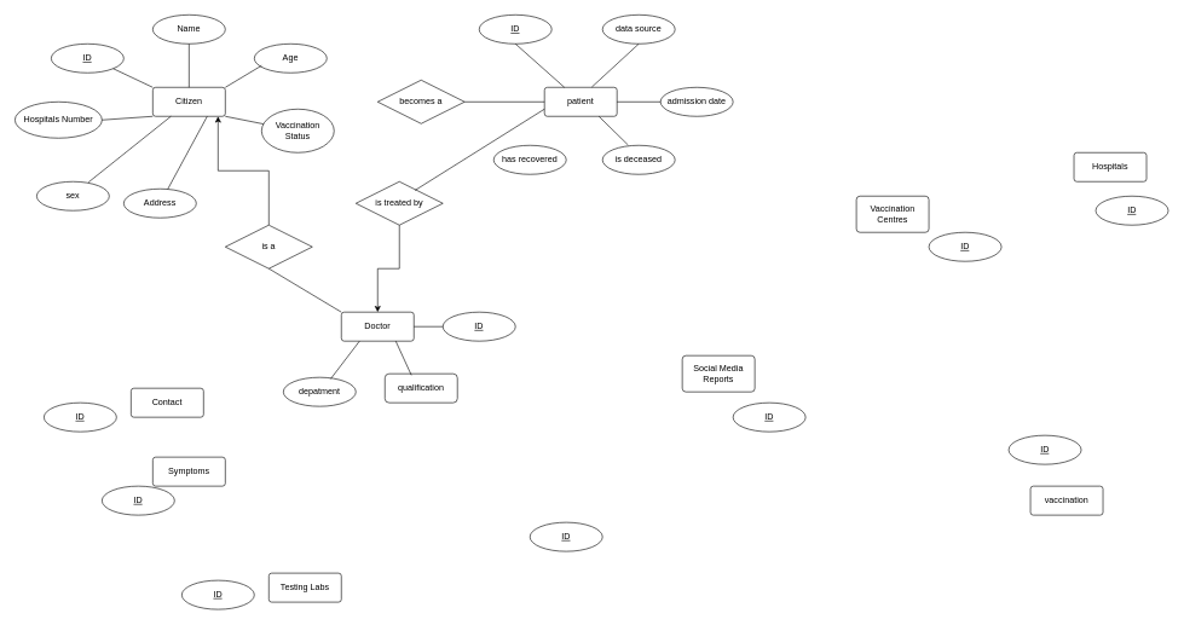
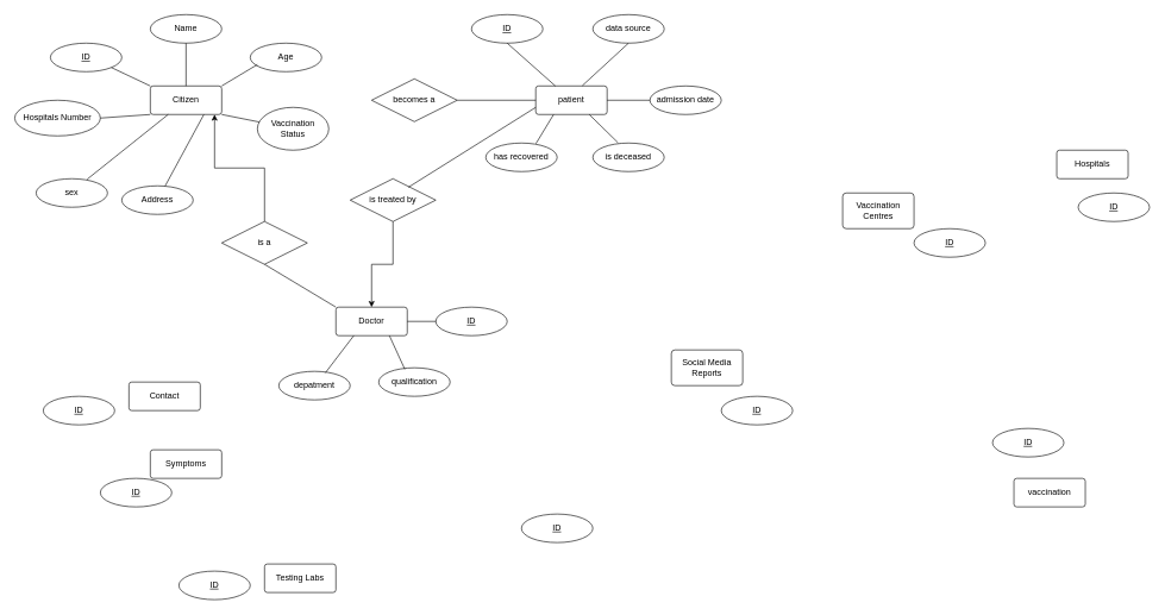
  <mxCell id="0" />
  <mxCell id="1" parent="0" />
  <mxCell id="2" value="Citizen" style="rounded=1;arcSize=10;whiteSpace=wrap;html=1;align=center;" vertex="1" parent="1"><mxGeometry x="210" y="120" width="100" height="40" as="geometry" /></mxCell>
  <mxCell id="3" value="patient" style="rounded=1;arcSize=10;whiteSpace=wrap;html=1;align=center;" vertex="1" parent="1"><mxGeometry x="750" y="120" width="100" height="40" as="geometry" /></mxCell>
  <mxCell id="4" value="Doctor" style="rounded=1;arcSize=10;whiteSpace=wrap;html=1;align=center;" vertex="1" parent="1"><mxGeometry x="470" y="430" width="100" height="40" as="geometry" /></mxCell>
  <mxCell id="5" value="Hospitals" style="rounded=1;arcSize=10;whiteSpace=wrap;html=1;align=center;" vertex="1" parent="1"><mxGeometry x="1480" y="210" width="100" height="40" as="geometry" /></mxCell>
  <mxCell id="6" value="Contact" style="rounded=1;arcSize=10;whiteSpace=wrap;html=1;align=center;" vertex="1" parent="1"><mxGeometry x="180" y="535" width="100" height="40" as="geometry" /></mxCell>
  <mxCell id="7" value="vaccination" style="rounded=1;arcSize=10;whiteSpace=wrap;html=1;align=center;" vertex="1" parent="1"><mxGeometry x="1420" y="670" width="100" height="40" as="geometry" /></mxCell>
  <mxCell id="8" value="Vaccination Centres" style="rounded=1;arcSize=10;whiteSpace=wrap;html=1;align=center;" vertex="1" parent="1"><mxGeometry x="1180" y="270" width="100" height="50" as="geometry" /></mxCell>
  <mxCell id="9" value="Symptoms" style="rounded=1;arcSize=10;whiteSpace=wrap;html=1;align=center;" vertex="1" parent="1"><mxGeometry x="210" y="630" width="100" height="40" as="geometry" /></mxCell>
  <mxCell id="10" value="Testing Labs" style="rounded=1;arcSize=10;whiteSpace=wrap;html=1;align=center;" vertex="1" parent="1"><mxGeometry x="370" y="790" width="100" height="40" as="geometry" /></mxCell>
  <mxCell id="11" value="Social Media Reports" style="rounded=1;arcSize=10;whiteSpace=wrap;html=1;align=center;" vertex="1" parent="1"><mxGeometry x="940" y="490" width="100" height="50" as="geometry" /></mxCell>
  <mxCell id="12" value="ID" style="ellipse;whiteSpace=wrap;html=1;align=center;fontStyle=4;" vertex="1" parent="1"><mxGeometry x="70" y="60" width="100" height="40" as="geometry" /></mxCell>
  <mxCell id="13" value="ID" style="ellipse;whiteSpace=wrap;html=1;align=center;fontStyle=4;" vertex="1" parent="1"><mxGeometry x="610" y="430" width="100" height="40" as="geometry" /></mxCell>
  <mxCell id="14" value="ID" style="ellipse;whiteSpace=wrap;html=1;align=center;fontStyle=4;" vertex="1" parent="1"><mxGeometry x="140" y="670" width="100" height="40" as="geometry" /></mxCell>
  <mxCell id="15" value="ID" style="ellipse;whiteSpace=wrap;html=1;align=center;fontStyle=4;" vertex="1" parent="1"><mxGeometry x="1390" y="600" width="100" height="40" as="geometry" /></mxCell>
  <mxCell id="16" value="ID" style="ellipse;whiteSpace=wrap;html=1;align=center;fontStyle=4;" vertex="1" parent="1"><mxGeometry x="60" y="555" width="100" height="40" as="geometry" /></mxCell>
  <mxCell id="17" value="ID" style="ellipse;whiteSpace=wrap;html=1;align=center;fontStyle=4;" vertex="1" parent="1"><mxGeometry x="1510" y="270" width="100" height="40" as="geometry" /></mxCell>
  <mxCell id="18" value="ID" style="ellipse;whiteSpace=wrap;html=1;align=center;fontStyle=4;" vertex="1" parent="1"><mxGeometry x="1280" y="320" width="100" height="40" as="geometry" /></mxCell>
  <mxCell id="19" value="ID" style="ellipse;whiteSpace=wrap;html=1;align=center;fontStyle=4;" vertex="1" parent="1"><mxGeometry x="250" y="800" width="100" height="40" as="geometry" /></mxCell>
  <mxCell id="20" value="ID" style="ellipse;whiteSpace=wrap;html=1;align=center;fontStyle=4;" vertex="1" parent="1"><mxGeometry x="1010" y="555" width="100" height="40" as="geometry" /></mxCell>
  <mxCell id="21" value="ID" style="ellipse;whiteSpace=wrap;html=1;align=center;fontStyle=4;" vertex="1" parent="1"><mxGeometry x="660" y="20" width="100" height="40" as="geometry" /></mxCell>
  <mxCell id="22" value="ID" style="ellipse;whiteSpace=wrap;html=1;align=center;fontStyle=4;" vertex="1" parent="1"><mxGeometry x="730" y="720" width="100" height="40" as="geometry" /></mxCell>
  <mxCell id="23" value="Name" style="ellipse;whiteSpace=wrap;html=1;align=center;" vertex="1" parent="1"><mxGeometry x="210" y="20" width="100" height="40" as="geometry" /></mxCell>
  <mxCell id="24" value="Age" style="ellipse;whiteSpace=wrap;html=1;align=center;" vertex="1" parent="1"><mxGeometry x="350" y="60" width="100" height="40" as="geometry" /></mxCell>
  <mxCell id="25" value="Address" style="ellipse;whiteSpace=wrap;html=1;align=center;" vertex="1" parent="1"><mxGeometry x="170" y="260" width="100" height="40" as="geometry" /></mxCell>
  <mxCell id="26" value="sex" style="ellipse;whiteSpace=wrap;html=1;align=center;" vertex="1" parent="1"><mxGeometry x="50" y="250" width="100" height="40" as="geometry" /></mxCell>
  <mxCell id="27" value="Hospitals Number" style="ellipse;whiteSpace=wrap;html=1;align=center;" vertex="1" parent="1"><mxGeometry x="20" y="140" width="120" height="50" as="geometry" /></mxCell>
  <mxCell id="28" value="Vaccination Status" style="ellipse;whiteSpace=wrap;html=1;align=center;" vertex="1" parent="1"><mxGeometry x="360" y="150" width="100" height="60" as="geometry" /></mxCell>
  <mxCell id="29" value="" style="endArrow=none;html=1;rounded=0;" edge="1" parent="1"><mxGeometry width="50" height="50" relative="1" as="geometry"><mxPoint x="310" y="120" as="sourcePoint" /><mxPoint x="360" y="90" as="targetPoint" /></mxGeometry></mxCell>
  <mxCell id="30" value="" style="endArrow=none;html=1;rounded=0;exitX=1;exitY=1;exitDx=0;exitDy=0;" edge="1" parent="1" source="2" target="28"><mxGeometry width="50" height="50" relative="1" as="geometry"><mxPoint x="320" y="150" as="sourcePoint" /><mxPoint x="370" y="100" as="targetPoint" /></mxGeometry></mxCell>
  <mxCell id="31" value="" style="endArrow=none;html=1;rounded=0;exitX=0.75;exitY=1;exitDx=0;exitDy=0;" edge="1" parent="1" source="2" target="25"><mxGeometry width="50" height="50" relative="1" as="geometry"><mxPoint x="330" y="160" as="sourcePoint" /><mxPoint x="380" y="110" as="targetPoint" /></mxGeometry></mxCell>
  <mxCell id="32" value="" style="endArrow=none;html=1;rounded=0;entryX=0.5;entryY=1;entryDx=0;entryDy=0;exitX=0.5;exitY=0;exitDx=0;exitDy=0;" edge="1" parent="1" source="2" target="23"><mxGeometry width="50" height="50" relative="1" as="geometry"><mxPoint x="340" y="170" as="sourcePoint" /><mxPoint x="390" y="120" as="targetPoint" /></mxGeometry></mxCell>
  <mxCell id="33" value="" style="endArrow=none;html=1;rounded=0;entryX=1;entryY=1;entryDx=0;entryDy=0;" edge="1" parent="1" target="12"><mxGeometry width="50" height="50" relative="1" as="geometry"><mxPoint x="210" y="120" as="sourcePoint" /><mxPoint x="400" y="130" as="targetPoint" /></mxGeometry></mxCell>
  <mxCell id="34" value="" style="endArrow=none;html=1;rounded=0;entryX=0.25;entryY=1;entryDx=0;entryDy=0;exitX=0.715;exitY=0.019;exitDx=0;exitDy=0;exitPerimeter=0;" edge="1" parent="1" source="26" target="2"><mxGeometry width="50" height="50" relative="1" as="geometry"><mxPoint x="360" y="190" as="sourcePoint" /><mxPoint x="410" y="140" as="targetPoint" /></mxGeometry></mxCell>
  <mxCell id="35" value="" style="endArrow=none;html=1;rounded=0;exitX=0;exitY=1;exitDx=0;exitDy=0;entryX=1;entryY=0.5;entryDx=0;entryDy=0;" edge="1" parent="1" source="2" target="27"><mxGeometry width="50" height="50" relative="1" as="geometry"><mxPoint x="370" y="200" as="sourcePoint" /><mxPoint x="420" y="150" as="targetPoint" /></mxGeometry></mxCell>
  <mxCell id="36" value="becomes a" style="shape=rhombus;perimeter=rhombusPerimeter;whiteSpace=wrap;html=1;align=center;" vertex="1" parent="1"><mxGeometry x="520" y="110" width="120" height="60" as="geometry" /></mxCell>
  <mxCell id="37" value="" style="endArrow=none;html=1;rounded=0;exitX=1;exitY=0.5;exitDx=0;exitDy=0;entryX=0;entryY=0.5;entryDx=0;entryDy=0;" edge="1" parent="1" source="36" target="3"><mxGeometry width="50" height="50" relative="1" as="geometry"><mxPoint x="380" y="210" as="sourcePoint" /><mxPoint x="430" y="160" as="targetPoint" /></mxGeometry></mxCell>
  <mxCell id="38" value="" style="endArrow=none;html=1;rounded=0;entryX=0.5;entryY=1;entryDx=0;entryDy=0;" edge="1" parent="1" source="3" target="21"><mxGeometry width="50" height="50" relative="1" as="geometry"><mxPoint x="390" y="220" as="sourcePoint" /><mxPoint x="440" y="170" as="targetPoint" /></mxGeometry></mxCell>
  <mxCell id="39" value="data source" style="ellipse;whiteSpace=wrap;html=1;align=center;" vertex="1" parent="1"><mxGeometry x="830" y="20" width="100" height="40" as="geometry" /></mxCell>
  <mxCell id="40" value="admission date" style="ellipse;whiteSpace=wrap;html=1;align=center;" vertex="1" parent="1"><mxGeometry x="910" y="120" width="100" height="40" as="geometry" /></mxCell>
  <mxCell id="41" value="has recovered" style="ellipse;whiteSpace=wrap;html=1;align=center;" vertex="1" parent="1"><mxGeometry x="680" y="200" width="100" height="40" as="geometry" /></mxCell>
  <mxCell id="42" value="is deceased" style="ellipse;whiteSpace=wrap;html=1;align=center;" vertex="1" parent="1"><mxGeometry x="830" y="200" width="100" height="40" as="geometry" /></mxCell>
  <mxCell id="43" value="" style="endArrow=none;html=1;rounded=0;entryX=0.5;entryY=1;entryDx=0;entryDy=0;exitX=0.653;exitY=-0.012;exitDx=0;exitDy=0;exitPerimeter=0;" edge="1" parent="1" source="3" target="39"><mxGeometry width="50" height="50" relative="1" as="geometry"><mxPoint x="787.5" y="130" as="sourcePoint" /><mxPoint x="720" y="70" as="targetPoint" /></mxGeometry></mxCell>
  <mxCell id="44" value="" style="endArrow=none;html=1;rounded=0;entryX=0;entryY=0.5;entryDx=0;entryDy=0;exitX=1;exitY=0.5;exitDx=0;exitDy=0;" edge="1" parent="1" source="3" target="40"><mxGeometry width="50" height="50" relative="1" as="geometry"><mxPoint x="797.5" y="140" as="sourcePoint" /><mxPoint x="730" y="80" as="targetPoint" /></mxGeometry></mxCell>
  <mxCell id="45" value="" style="endArrow=none;html=1;rounded=0;entryX=0.75;entryY=1;entryDx=0;entryDy=0;exitX=0.353;exitY=-0.012;exitDx=0;exitDy=0;exitPerimeter=0;" edge="1" parent="1" source="42" target="3"><mxGeometry width="50" height="50" relative="1" as="geometry"><mxPoint x="807.5" y="150" as="sourcePoint" /><mxPoint x="740" y="90" as="targetPoint" /></mxGeometry></mxCell>
+ <mxCell id="46" value="" style="endArrow=none;html=1;rounded=0;entryX=0.703;entryY=0.019;entryDx=0;entryDy=0;exitX=0.25;exitY=1;exitDx=0;exitDy=0;entryPerimeter=0;" edge="1" parent="1" source="3" target="41"><mxGeometry width="50" height="50" relative="1" as="geometry"><mxPoint x="817.5" y="160" as="sourcePoint" /><mxPoint x="750" y="100" as="targetPoint" /></mxGeometry></mxCell>
  <mxCell id="47" style="edgeStyle=orthogonalEdgeStyle;rounded=0;orthogonalLoop=1;jettySize=auto;html=1;" edge="1" parent="1" source="48" target="4"><mxGeometry relative="1" as="geometry" /></mxCell>
  <mxCell id="48" value="is treated by" style="shape=rhombus;perimeter=rhombusPerimeter;whiteSpace=wrap;html=1;align=center;" vertex="1" parent="1"><mxGeometry x="490" y="250" width="120" height="60" as="geometry" /></mxCell>
  <mxCell id="49" value="" style="endArrow=none;html=1;rounded=0;entryX=0.679;entryY=0.2;entryDx=0;entryDy=0;exitX=0;exitY=0.75;exitDx=0;exitDy=0;entryPerimeter=0;" edge="1" parent="1" source="3" target="48"><mxGeometry width="50" height="50" relative="1" as="geometry"><mxPoint x="860" y="150" as="sourcePoint" /><mxPoint x="920" y="150" as="targetPoint" /></mxGeometry></mxCell>
  <mxCell id="50" value="" style="endArrow=none;html=1;rounded=0;entryX=0;entryY=0.5;entryDx=0;entryDy=0;exitX=1;exitY=0.5;exitDx=0;exitDy=0;entryPerimeter=0;" edge="1" parent="1" source="4" target="13"><mxGeometry width="50" height="50" relative="1" as="geometry"><mxPoint x="140" y="580" as="sourcePoint" /><mxPoint x="200" y="580" as="targetPoint" /></mxGeometry></mxCell>
  <mxCell id="51" style="edgeStyle=orthogonalEdgeStyle;rounded=0;orthogonalLoop=1;jettySize=auto;html=1;entryX=0.9;entryY=1;entryDx=0;entryDy=0;entryPerimeter=0;" edge="1" parent="1" source="52" target="2"><mxGeometry relative="1" as="geometry" /></mxCell>
  <mxCell id="52" value="is a" style="shape=rhombus;perimeter=rhombusPerimeter;whiteSpace=wrap;html=1;align=center;" vertex="1" parent="1"><mxGeometry x="310" y="310" width="120" height="60" as="geometry" /></mxCell>
  <mxCell id="53" value="" style="endArrow=none;html=1;rounded=0;entryX=0;entryY=0;entryDx=0;entryDy=0;exitX=0.5;exitY=1;exitDx=0;exitDy=0;" edge="1" parent="1" source="52" target="4"><mxGeometry width="50" height="50" relative="1" as="geometry"><mxPoint x="560" y="320" as="sourcePoint" /><mxPoint x="530" y="440" as="targetPoint" /></mxGeometry></mxCell>
- <mxCell id="54" value="qualification" style="whiteSpace=wrap;html=1;align=center;rounded=1;" vertex="1" parent="1"><mxGeometry x="530" y="515" width="100" height="40" as="geometry" /></mxCell>
+ <mxCell id="54" value="qualification" style="ellipse;whiteSpace=wrap;html=1;align=center;" vertex="1" parent="1"><mxGeometry x="530" y="515" width="100" height="40" as="geometry" /></mxCell>
  <mxCell id="55" value="depatment" style="ellipse;whiteSpace=wrap;html=1;align=center;" vertex="1" parent="1"><mxGeometry x="390" y="520" width="100" height="40" as="geometry" /></mxCell>
  <mxCell id="56" value="" style="endArrow=none;html=1;rounded=0;entryX=0.365;entryY=0.05;entryDx=0;entryDy=0;exitX=0.75;exitY=1;exitDx=0;exitDy=0;entryPerimeter=0;" edge="1" parent="1" source="4" target="54"><mxGeometry width="50" height="50" relative="1" as="geometry"><mxPoint x="580" y="460" as="sourcePoint" /><mxPoint x="620" y="460" as="targetPoint" /></mxGeometry></mxCell>
  <mxCell id="57" value="" style="endArrow=none;html=1;rounded=0;entryX=0.653;entryY=0.05;entryDx=0;entryDy=0;exitX=0.25;exitY=1;exitDx=0;exitDy=0;entryPerimeter=0;" edge="1" parent="1" source="4" target="55"><mxGeometry width="50" height="50" relative="1" as="geometry"><mxPoint x="590" y="470" as="sourcePoint" /><mxPoint x="630" y="470" as="targetPoint" /></mxGeometry></mxCell>
